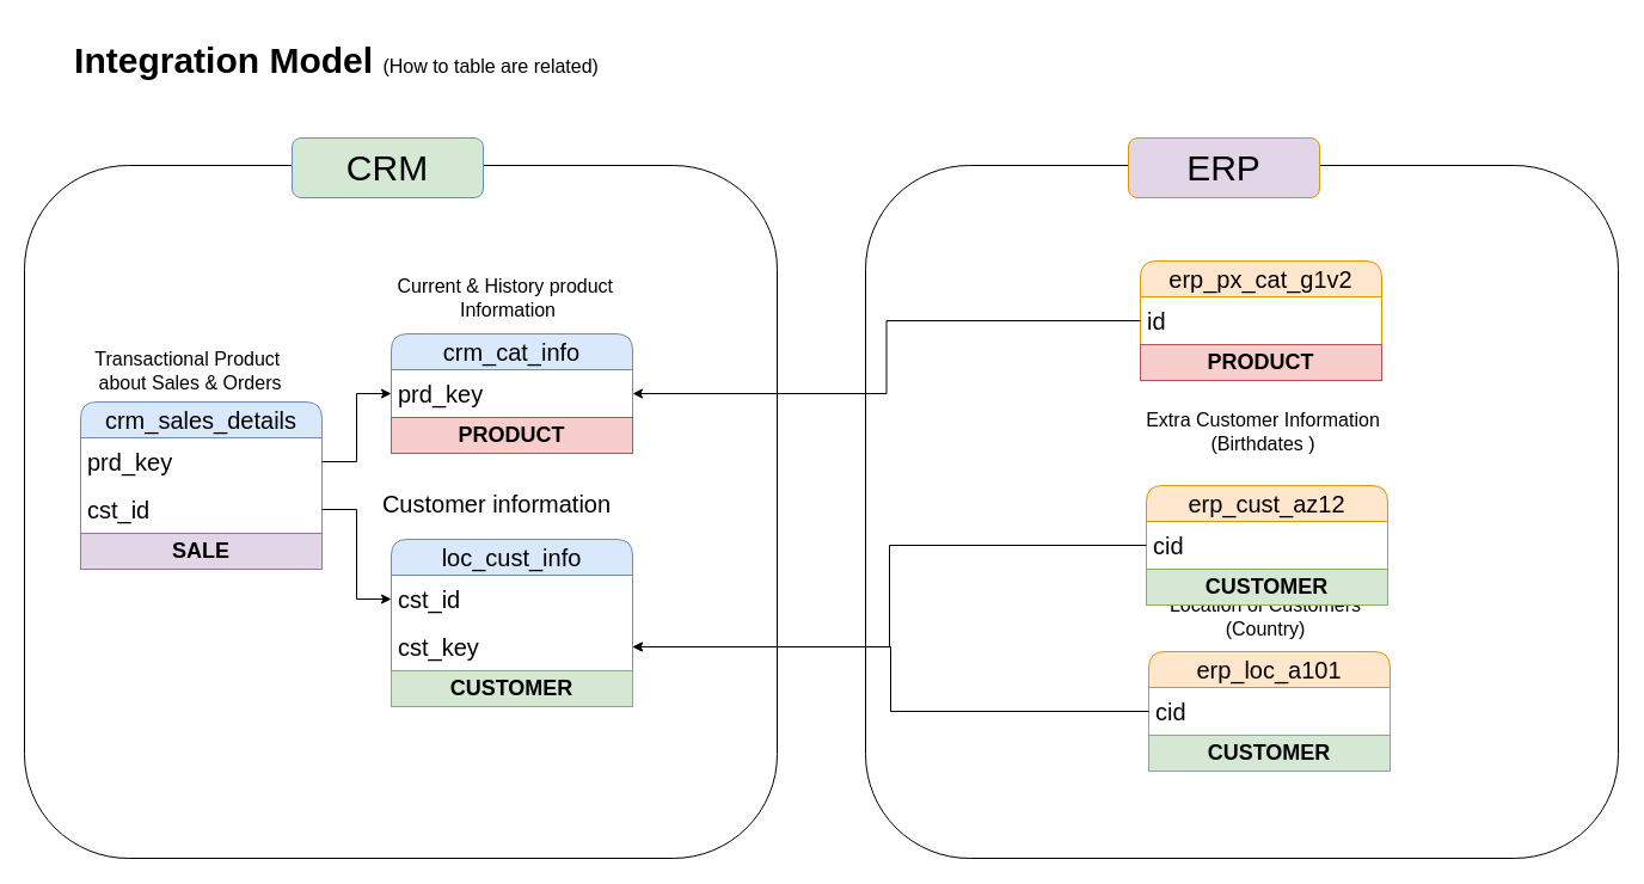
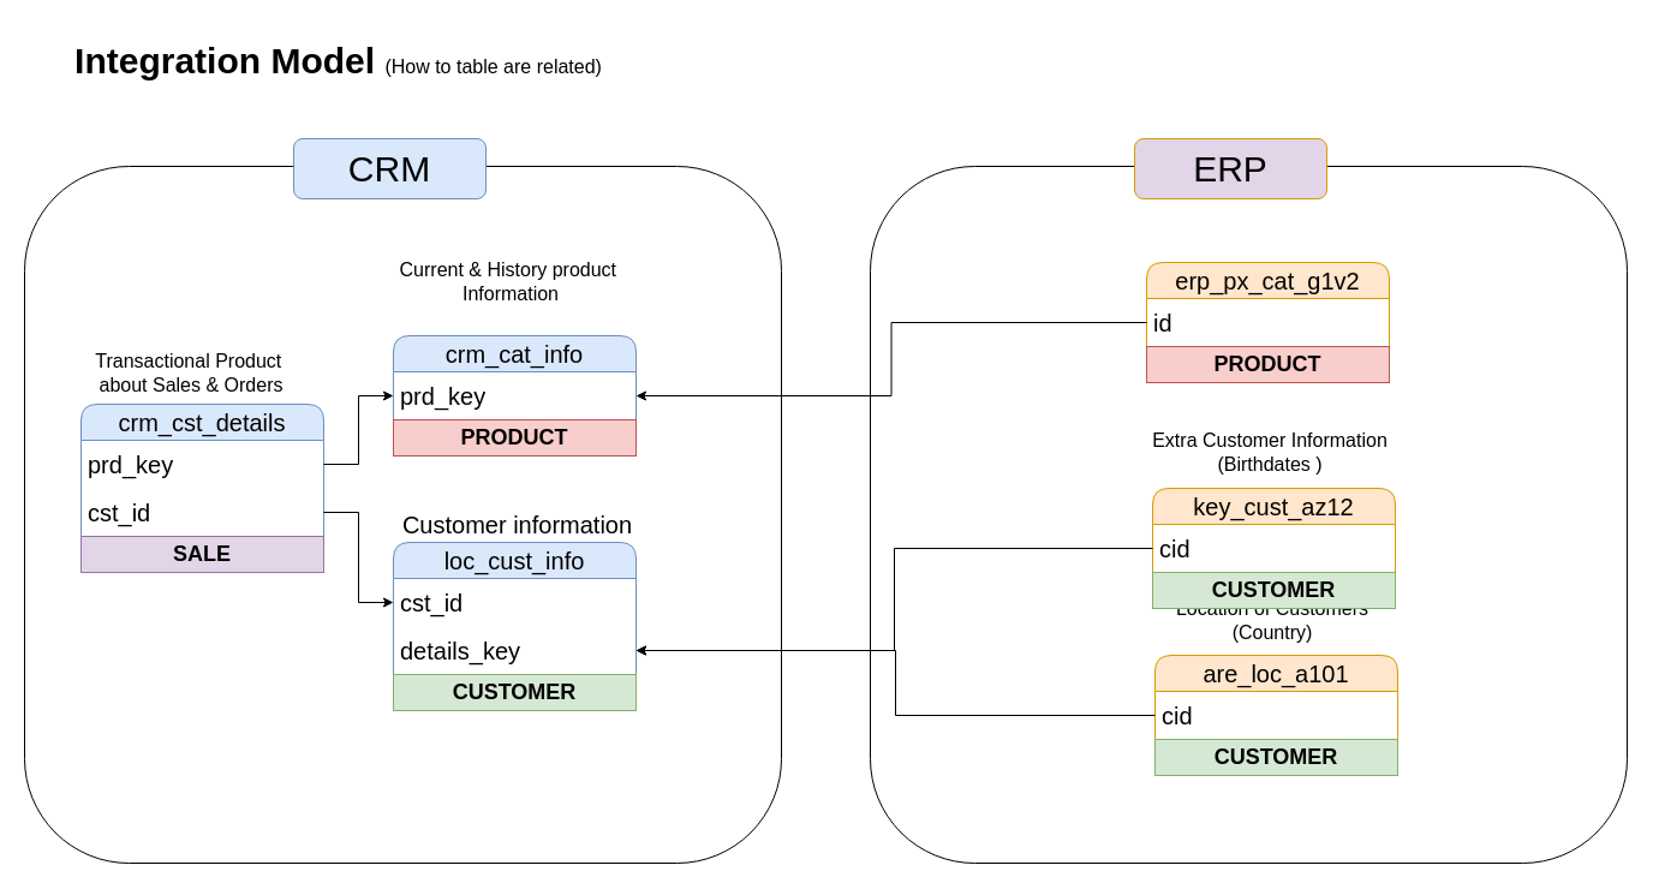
  <mxCell id="0" />
  <mxCell id="1" parent="0" />
  <mxCell id="2" value="" style="rounded=1;whiteSpace=wrap;html=1;fillColor=none;" parent="1" vertex="1"><mxGeometry x="724" y="138" width="630" height="580" as="geometry" /></mxCell>
  <mxCell id="3" value="" style="rounded=1;whiteSpace=wrap;html=1;fillColor=none;" parent="1" vertex="1"><mxGeometry x="20" y="138" width="630" height="580" as="geometry" /></mxCell>
  <mxCell id="4" value="&lt;font style=&quot;&quot;&gt;&lt;b style=&quot;&quot;&gt;&lt;font style=&quot;font-size: 30px;&quot;&gt;Integration Model &lt;/font&gt;&lt;/b&gt;&lt;font style=&quot;font-size: 16px;&quot;&gt;(How to table are related)&lt;/font&gt;&lt;/font&gt;" style="text;html=1;align=center;verticalAlign=middle;whiteSpace=wrap;rounded=0;" parent="1" vertex="1"><mxGeometry x="20" y="20" width="523" height="60" as="geometry" /></mxCell>
  <mxCell id="5" value="loc_cust_info" style="swimlane;fontStyle=0;childLayout=stackLayout;horizontal=1;startSize=30;horizontalStack=0;resizeParent=1;resizeParentMax=0;resizeLast=0;collapsible=1;marginBottom=0;whiteSpace=wrap;html=1;rounded=1;fillColor=#dae8fc;strokeColor=#6c8ebf;fontSize=20;" parent="1" vertex="1"><mxGeometry x="327" y="451" width="202" height="140" as="geometry" /></mxCell>
  <mxCell id="6" value="cst_id" style="text;strokeColor=none;fillColor=none;align=left;verticalAlign=middle;spacingLeft=4;spacingRight=4;overflow=hidden;points=[[0,0.5],[1,0.5]];portConstraint=eastwest;rotatable=0;whiteSpace=wrap;html=1;fontSize=20;" parent="5" vertex="1"><mxGeometry y="30" width="202" height="40" as="geometry" /></mxCell>
- <mxCell id="7" value="cst_key" style="text;strokeColor=none;fillColor=none;align=left;verticalAlign=middle;spacingLeft=4;spacingRight=4;overflow=hidden;points=[[0,0.5],[1,0.5]];portConstraint=eastwest;rotatable=0;whiteSpace=wrap;html=1;fontSize=20;" parent="5" vertex="1"><mxGeometry y="70" width="202" height="40" as="geometry" /></mxCell>
+ <mxCell id="7" value="details_key" style="text;strokeColor=none;fillColor=none;align=left;verticalAlign=middle;spacingLeft=4;spacingRight=4;overflow=hidden;points=[[0,0.5],[1,0.5]];portConstraint=eastwest;rotatable=0;whiteSpace=wrap;html=1;fontSize=20;" parent="5" vertex="1"><mxGeometry y="70" width="202" height="40" as="geometry" /></mxCell>
  <mxCell id="8" value="&lt;b style=&quot;&quot;&gt;&lt;font style=&quot;font-size: 18px;&quot;&gt;CUSTOMER&lt;/font&gt;&lt;/b&gt;" style="text;html=1;strokeColor=#82b366;fillColor=#d5e8d4;align=center;verticalAlign=middle;whiteSpace=wrap;overflow=hidden;" vertex="1" parent="5"><mxGeometry y="110" width="202" height="30" as="geometry" /></mxCell>
- <mxCell id="9" value="&lt;font style=&quot;font-size: 20px;&quot;&gt;Customer information&lt;/font&gt;" style="text;html=1;align=center;verticalAlign=middle;whiteSpace=wrap;rounded=0;" parent="1" vertex="1"><mxGeometry x="313" y="406" width="205" height="30" as="geometry" /></mxCell>
+ <mxCell id="9" value="&lt;font style=&quot;font-size: 20px;&quot;&gt;Customer information&lt;/font&gt;" style="text;html=1;align=center;verticalAlign=middle;whiteSpace=wrap;rounded=0;" parent="1" vertex="1"><mxGeometry x="328" y="421" width="205" height="30" as="geometry" /></mxCell>
  <mxCell id="10" value="crm_cat_info" style="swimlane;fontStyle=0;childLayout=stackLayout;horizontal=1;startSize=30;horizontalStack=0;resizeParent=1;resizeParentMax=0;resizeLast=0;collapsible=1;marginBottom=0;whiteSpace=wrap;html=1;rounded=1;fillColor=#dae8fc;strokeColor=#6c8ebf;fontSize=20;" parent="1" vertex="1"><mxGeometry x="327" y="279" width="202" height="100" as="geometry" /></mxCell>
  <mxCell id="11" value="prd_key" style="text;strokeColor=none;fillColor=none;align=left;verticalAlign=middle;spacingLeft=4;spacingRight=4;overflow=hidden;points=[[0,0.5],[1,0.5]];portConstraint=eastwest;rotatable=0;whiteSpace=wrap;html=1;fontSize=20;" parent="10" vertex="1"><mxGeometry y="30" width="202" height="40" as="geometry" /></mxCell>
  <mxCell id="12" value="&lt;b style=&quot;&quot;&gt;&lt;font style=&quot;font-size: 18px;&quot;&gt;PRODUCT&lt;/font&gt;&lt;/b&gt;" style="text;html=1;strokeColor=#b85450;fillColor=#f8cecc;align=center;verticalAlign=middle;whiteSpace=wrap;overflow=hidden;" vertex="1" parent="10"><mxGeometry y="70" width="202" height="30" as="geometry" /></mxCell>
- <mxCell id="13" value="&lt;font style=&quot;font-size: 16px;&quot;&gt;Current &amp;amp; History product&amp;nbsp;&lt;/font&gt;&lt;div&gt;&lt;font style=&quot;font-size: 16px;&quot;&gt;Information&lt;/font&gt;&lt;/div&gt;" style="text;html=1;align=center;verticalAlign=middle;whiteSpace=wrap;rounded=0;" parent="1" vertex="1"><mxGeometry x="317" y="229" width="216" height="40" as="geometry" /></mxCell>
- <mxCell id="14" value="crm_sales_details" style="swimlane;fontStyle=0;childLayout=stackLayout;horizontal=1;startSize=30;horizontalStack=0;resizeParent=1;resizeParentMax=0;resizeLast=0;collapsible=1;marginBottom=0;whiteSpace=wrap;html=1;rounded=1;fillColor=#dae8fc;strokeColor=#6c8ebf;fontSize=20;" parent="1" vertex="1"><mxGeometry x="67" y="336" width="202" height="140" as="geometry" /></mxCell>
+ <mxCell id="13" value="&lt;font style=&quot;font-size: 16px;&quot;&gt;Current &amp;amp; History product&amp;nbsp;&lt;/font&gt;&lt;div&gt;&lt;font style=&quot;font-size: 16px;&quot;&gt;Information&lt;/font&gt;&lt;/div&gt;" style="text;html=1;align=center;verticalAlign=middle;whiteSpace=wrap;rounded=0;" parent="1" vertex="1"><mxGeometry x="317" y="214" width="216" height="40" as="geometry" /></mxCell>
+ <mxCell id="14" value="crm_cst_details" style="swimlane;fontStyle=0;childLayout=stackLayout;horizontal=1;startSize=30;horizontalStack=0;resizeParent=1;resizeParentMax=0;resizeLast=0;collapsible=1;marginBottom=0;whiteSpace=wrap;html=1;rounded=1;fillColor=#dae8fc;strokeColor=#6c8ebf;fontSize=20;" parent="1" vertex="1"><mxGeometry x="67" y="336" width="202" height="140" as="geometry" /></mxCell>
  <mxCell id="15" value="prd_key" style="text;strokeColor=none;fillColor=none;align=left;verticalAlign=middle;spacingLeft=4;spacingRight=4;overflow=hidden;points=[[0,0.5],[1,0.5]];portConstraint=eastwest;rotatable=0;whiteSpace=wrap;html=1;fontSize=20;" parent="14" vertex="1"><mxGeometry y="30" width="202" height="40" as="geometry" /></mxCell>
  <mxCell id="16" value="cst_id" style="text;strokeColor=none;fillColor=none;align=left;verticalAlign=middle;spacingLeft=4;spacingRight=4;overflow=hidden;points=[[0,0.5],[1,0.5]];portConstraint=eastwest;rotatable=0;whiteSpace=wrap;html=1;fontSize=20;" parent="14" vertex="1"><mxGeometry y="70" width="202" height="40" as="geometry" /></mxCell>
  <mxCell id="17" value="&lt;b style=&quot;&quot;&gt;&lt;font style=&quot;font-size: 18px;&quot;&gt;SALE&lt;/font&gt;&lt;/b&gt;" style="text;html=1;strokeColor=#9673a6;fillColor=#e1d5e7;align=center;verticalAlign=middle;whiteSpace=wrap;overflow=hidden;" vertex="1" parent="14"><mxGeometry y="110" width="202" height="30" as="geometry" /></mxCell>
  <mxCell id="18" value="&lt;font style=&quot;font-size: 16px;&quot;&gt;Transactional Product&amp;nbsp;&lt;/font&gt;&lt;div&gt;&lt;font style=&quot;font-size: 16px;&quot;&gt;about Sales &amp;amp; Orders&lt;/font&gt;&lt;/div&gt;" style="text;html=1;align=center;verticalAlign=middle;whiteSpace=wrap;rounded=0;" parent="1" vertex="1"><mxGeometry x="49" y="295" width="220" height="30" as="geometry" /></mxCell>
  <mxCell id="19" style="edgeStyle=orthogonalEdgeStyle;rounded=0;orthogonalLoop=1;jettySize=auto;html=1;entryX=0;entryY=0.5;entryDx=0;entryDy=0;" parent="1" source="15" target="11" edge="1"><mxGeometry relative="1" as="geometry" /></mxCell>
  <mxCell id="20" style="edgeStyle=orthogonalEdgeStyle;rounded=0;orthogonalLoop=1;jettySize=auto;html=1;entryX=0;entryY=0.5;entryDx=0;entryDy=0;" parent="1" source="16" target="6" edge="1"><mxGeometry relative="1" as="geometry"><mxPoint x="314" y="396" as="targetPoint" /></mxGeometry></mxCell>
- <mxCell id="21" value="erp_loc_a101" style="swimlane;fontStyle=0;childLayout=stackLayout;horizontal=1;startSize=30;horizontalStack=0;resizeParent=1;resizeParentMax=0;resizeLast=0;collapsible=1;marginBottom=0;whiteSpace=wrap;html=1;rounded=1;fillColor=#ffe6cc;strokeColor=#d79b00;fontSize=20;" parent="1" vertex="1"><mxGeometry x="961" y="545" width="202" height="100" as="geometry" /></mxCell>
+ <mxCell id="21" value="are_loc_a101" style="swimlane;fontStyle=0;childLayout=stackLayout;horizontal=1;startSize=30;horizontalStack=0;resizeParent=1;resizeParentMax=0;resizeLast=0;collapsible=1;marginBottom=0;whiteSpace=wrap;html=1;rounded=1;fillColor=#ffe6cc;strokeColor=#d79b00;fontSize=20;" parent="1" vertex="1"><mxGeometry x="961" y="545" width="202" height="100" as="geometry" /></mxCell>
  <mxCell id="22" value="cid" style="text;strokeColor=none;fillColor=none;align=left;verticalAlign=middle;spacingLeft=4;spacingRight=4;overflow=hidden;points=[[0,0.5],[1,0.5]];portConstraint=eastwest;rotatable=0;whiteSpace=wrap;html=1;fontSize=20;" parent="21" vertex="1"><mxGeometry y="30" width="202" height="40" as="geometry" /></mxCell>
  <mxCell id="23" value="&lt;b style=&quot;&quot;&gt;&lt;font style=&quot;font-size: 18px;&quot;&gt;CUSTOMER&lt;/font&gt;&lt;/b&gt;" style="text;html=1;strokeColor=#82b366;fillColor=#d5e8d4;align=center;verticalAlign=middle;whiteSpace=wrap;overflow=hidden;" vertex="1" parent="21"><mxGeometry y="70" width="202" height="30" as="geometry" /></mxCell>
  <mxCell id="24" value="&lt;span style=&quot;font-size: 16px;&quot;&gt;Location of Customers (Country)&lt;/span&gt;" style="text;html=1;align=center;verticalAlign=middle;whiteSpace=wrap;rounded=0;" parent="1" vertex="1"><mxGeometry x="951" y="496" width="216" height="40" as="geometry" /></mxCell>
- <mxCell id="25" value="erp_cust_az12" style="swimlane;fontStyle=0;childLayout=stackLayout;horizontal=1;startSize=30;horizontalStack=0;resizeParent=1;resizeParentMax=0;resizeLast=0;collapsible=1;marginBottom=0;whiteSpace=wrap;html=1;rounded=1;fillColor=#ffe6cc;strokeColor=#d79b00;fontSize=20;" parent="1" vertex="1"><mxGeometry x="959" y="406" width="202" height="100" as="geometry" /></mxCell>
+ <mxCell id="25" value="key_cust_az12" style="swimlane;fontStyle=0;childLayout=stackLayout;horizontal=1;startSize=30;horizontalStack=0;resizeParent=1;resizeParentMax=0;resizeLast=0;collapsible=1;marginBottom=0;whiteSpace=wrap;html=1;rounded=1;fillColor=#ffe6cc;strokeColor=#d79b00;fontSize=20;" parent="1" vertex="1"><mxGeometry x="959" y="406" width="202" height="100" as="geometry" /></mxCell>
  <mxCell id="26" value="cid" style="text;strokeColor=none;fillColor=none;align=left;verticalAlign=middle;spacingLeft=4;spacingRight=4;overflow=hidden;points=[[0,0.5],[1,0.5]];portConstraint=eastwest;rotatable=0;whiteSpace=wrap;html=1;fontSize=20;" parent="25" vertex="1"><mxGeometry y="30" width="202" height="40" as="geometry" /></mxCell>
  <mxCell id="27" value="&lt;b style=&quot;&quot;&gt;&lt;font style=&quot;font-size: 18px;&quot;&gt;CUSTOMER&lt;/font&gt;&lt;/b&gt;" style="text;html=1;strokeColor=#82b366;fillColor=#d5e8d4;align=center;verticalAlign=middle;whiteSpace=wrap;overflow=hidden;" vertex="1" parent="25"><mxGeometry y="70" width="202" height="30" as="geometry" /></mxCell>
- <mxCell id="28" value="&lt;span style=&quot;font-size: 16px;&quot;&gt;Extra Customer Information (Birthdates )&lt;/span&gt;" style="text;html=1;align=center;verticalAlign=middle;whiteSpace=wrap;rounded=0;" parent="1" vertex="1"><mxGeometry x="949" y="341" width="216" height="40" as="geometry" /></mxCell>
+ <mxCell id="28" value="&lt;span style=&quot;font-size: 16px;&quot;&gt;Extra Customer Information (Birthdates )&lt;/span&gt;" style="text;html=1;align=center;verticalAlign=middle;whiteSpace=wrap;rounded=0;" parent="1" vertex="1"><mxGeometry x="949" y="356" width="216" height="40" as="geometry" /></mxCell>
  <mxCell id="29" value="erp_px_cat_g1v2" style="swimlane;fontStyle=0;childLayout=stackLayout;horizontal=1;startSize=30;horizontalStack=0;resizeParent=1;resizeParentMax=0;resizeLast=0;collapsible=1;marginBottom=0;whiteSpace=wrap;html=1;rounded=1;fillColor=#ffe6cc;strokeColor=#d79b00;fontSize=20;" parent="1" vertex="1"><mxGeometry x="954" y="218" width="202" height="100" as="geometry" /></mxCell>
  <mxCell id="30" value="id" style="text;strokeColor=none;fillColor=none;align=left;verticalAlign=middle;spacingLeft=4;spacingRight=4;overflow=hidden;points=[[0,0.5],[1,0.5]];portConstraint=eastwest;rotatable=0;whiteSpace=wrap;html=1;fontSize=20;" parent="29" vertex="1"><mxGeometry y="30" width="202" height="40" as="geometry" /></mxCell>
  <mxCell id="31" value="&lt;b style=&quot;&quot;&gt;&lt;font style=&quot;font-size: 18px;&quot;&gt;PRODUCT&lt;/font&gt;&lt;/b&gt;" style="text;html=1;strokeColor=#b85450;fillColor=#f8cecc;align=center;verticalAlign=middle;whiteSpace=wrap;overflow=hidden;" vertex="1" parent="29"><mxGeometry y="70" width="202" height="30" as="geometry" /></mxCell>
  <mxCell id="32" style="edgeStyle=orthogonalEdgeStyle;rounded=0;orthogonalLoop=1;jettySize=auto;html=1;entryX=1;entryY=0.5;entryDx=0;entryDy=0;" parent="1" source="30" target="11" edge="1"><mxGeometry relative="1" as="geometry" /></mxCell>
- <mxCell id="33" value="&lt;font style=&quot;font-size: 30px;&quot;&gt;CRM&lt;/font&gt;" style="rounded=1;whiteSpace=wrap;html=1;fillColor=#d5e8d4;strokeColor=#6c8ebf;" parent="1" vertex="1"><mxGeometry x="244" y="115" width="160" height="50" as="geometry" /></mxCell>
+ <mxCell id="33" value="&lt;font style=&quot;font-size: 30px;&quot;&gt;CRM&lt;/font&gt;" style="rounded=1;whiteSpace=wrap;html=1;fillColor=#dae8fc;strokeColor=#6c8ebf;" parent="1" vertex="1"><mxGeometry x="244" y="115" width="160" height="50" as="geometry" /></mxCell>
  <mxCell id="34" value="&lt;font style=&quot;font-size: 30px;&quot;&gt;ERP&lt;/font&gt;" style="rounded=1;whiteSpace=wrap;html=1;fillColor=#e1d5e7;strokeColor=#d79b00;" parent="1" vertex="1"><mxGeometry x="944" y="115" width="160" height="50" as="geometry" /></mxCell>
  <mxCell id="35" style="edgeStyle=orthogonalEdgeStyle;rounded=0;orthogonalLoop=1;jettySize=auto;html=1;entryX=1;entryY=0.5;entryDx=0;entryDy=0;" parent="1" source="26" target="7" edge="1"><mxGeometry relative="1" as="geometry" /></mxCell>
  <mxCell id="36" style="edgeStyle=orthogonalEdgeStyle;rounded=0;orthogonalLoop=1;jettySize=auto;html=1;entryX=1;entryY=0.5;entryDx=0;entryDy=0;" parent="1" source="22" target="7" edge="1"><mxGeometry relative="1" as="geometry" /></mxCell>
